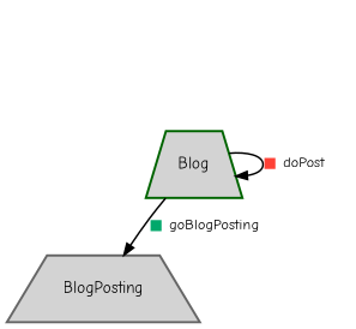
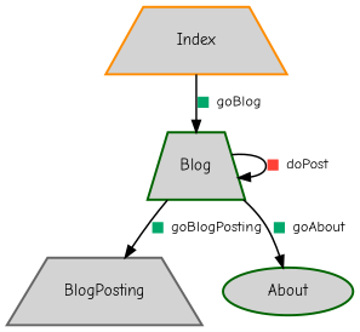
  digraph {
    fontname="Comic Neue"
    labelloc=t
    node [color=darkgreen fillcolor=lightgray fontname="Comic Neue" margin=0.1 shape=trapezium style="bold,filled"]
    edge [fontname="Comic Neue" fontsize=13 penwidth=1.5]
    n1 [label=Blog]
    n2 [color=gray40 label=BlogPosting]
+   n3 [label=About margin="0.3,0.1" shape=ellipse]
+   n4 [color=darkorange label=Index margin="0.3,0.1"]
    n1 -> n1 [label=<<table border="0" cellborder="0" cellspacing="0" cellpadding="0"><tr><td valign="middle" href="#doPost" tooltip="post article (unsafe)"><font color="#FF4136">■</font> doPost</td></tr></table>>]
    n1 -> n2 [label=<<table border="0" cellborder="0" cellspacing="0" cellpadding="0"><tr><td valign="middle" href="#goBlogPosting" tooltip="to blog posting (safe)"><font color="#00A86B">■</font> goBlogPosting</td></tr></table>>]
+   n1 -> n3 [label=<<table border="0" cellborder="0" cellspacing="0" cellpadding="0"><tr><td valign="middle" href="#goAbout" tooltip="to about (safe)"><font color="#00A86B">■</font> goAbout</td></tr></table>>]
+   n4 -> n1 [label=<<table border="0" cellborder="0" cellspacing="0" cellpadding="0"><tr><td valign="middle" href="#goBlog" tooltip="to blog (safe)"><font color="#00A86B">■</font> goBlog</td></tr></table>>]
  }
